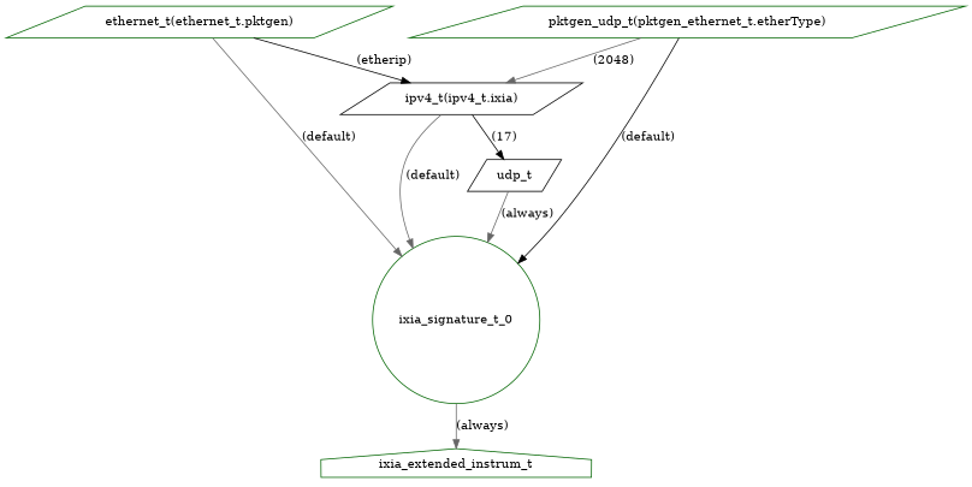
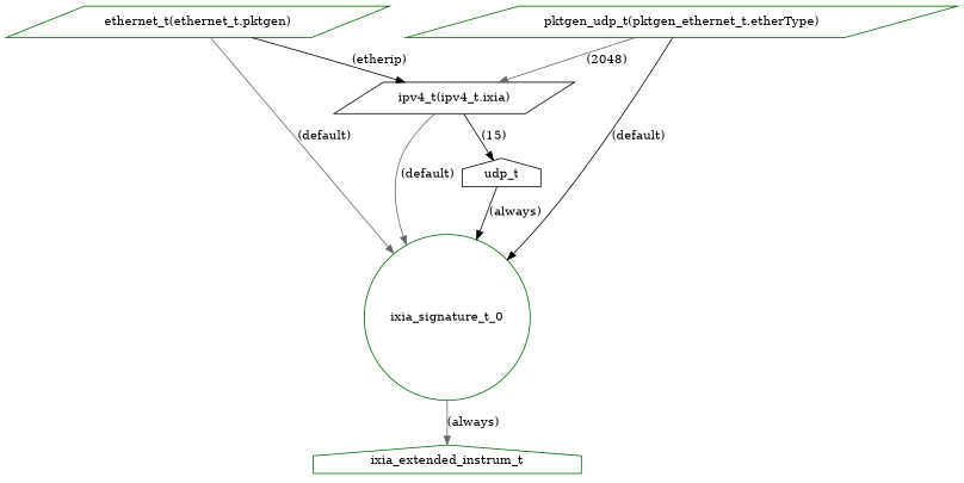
  digraph {
    node [color=darkgreen shape=parallelogram]
    edge [color=gray40 shape=rectangle]
    n1 [label="ethernet_t(ethernet_t.pktgen)"]
    n2 [color=black label="ipv4_t(ipv4_t.ixia)"]
    n3 [label=ixia_signature_t_0 shape=circle]
-   n4 [color=black label=udp_t]
+   n4 [color=black label=udp_t shape=house]
    n5 [label=ixia_extended_instrum_t shape=house]
    n6 [label="pktgen_udp_t(pktgen_ethernet_t.etherType)"]
    n1 -> n2 [color=black label="(etherip)"]
    n1 -> n3 [label="(default)"]
    n2 -> n3 [label="(default)"]
-   n2 -> n4 [color=black label="(17)"]
+   n2 -> n4 [color=black label="(15)"]
    n3 -> n5 [label="(always)"]
-   n4 -> n3 [label="(always)"]
+   n4 -> n3 [color=black label="(always)"]
    n6 -> n2 [label="(2048)"]
    n6 -> n3 [color=black label="(default)"]
  }
